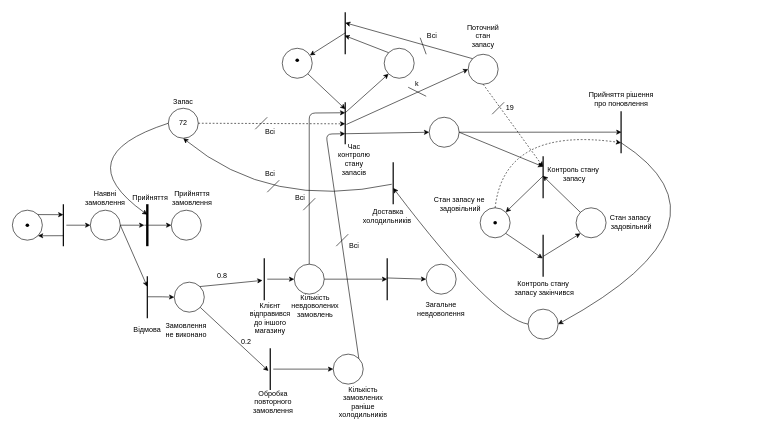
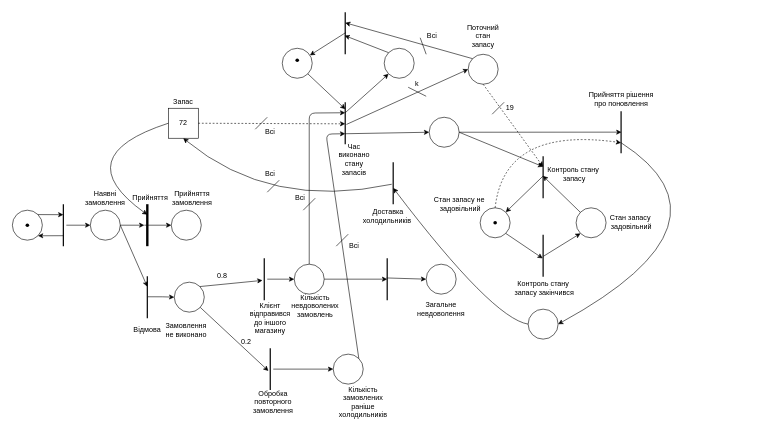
  <mxCell id="0" />
  <mxCell id="1" parent="0" />
  <mxCell id="2" value="" style="ellipse;whiteSpace=wrap;html=1;aspect=fixed;" parent="1" vertex="1"><mxGeometry x="20" y="350" width="50" height="50" as="geometry" /></mxCell>
  <mxCell id="3" value="" style="line;strokeWidth=2;direction=south;html=1;" parent="1" vertex="1"><mxGeometry x="100" y="340" width="10" height="70" as="geometry" /></mxCell>
  <mxCell id="4" value="" style="endArrow=classic;html=1;exitX=1;exitY=0;exitDx=0;exitDy=0;entryX=0.25;entryY=0.5;entryDx=0;entryDy=0;entryPerimeter=0;" parent="1" source="2" target="3" edge="1"><mxGeometry width="50" height="50" relative="1" as="geometry"><mxPoint x="410" y="680" as="sourcePoint" /><mxPoint x="460" y="630" as="targetPoint" /></mxGeometry></mxCell>
  <mxCell id="5" value="" style="endArrow=classic;html=1;exitX=0.75;exitY=0.5;exitDx=0;exitDy=0;exitPerimeter=0;entryX=1;entryY=1;entryDx=0;entryDy=0;" parent="1" source="3" target="2" edge="1"><mxGeometry width="50" height="50" relative="1" as="geometry"><mxPoint x="410" y="680" as="sourcePoint" /><mxPoint x="460" y="630" as="targetPoint" /></mxGeometry></mxCell>
  <mxCell id="6" value="" style="ellipse;whiteSpace=wrap;html=1;aspect=fixed;" parent="1" vertex="1"><mxGeometry x="150" y="350" width="50" height="50" as="geometry" /></mxCell>
  <mxCell id="7" value="" style="ellipse;whiteSpace=wrap;html=1;aspect=fixed;" parent="1" vertex="1"><mxGeometry x="285" y="350" width="50" height="50" as="geometry" /></mxCell>
  <mxCell id="8" value="" style="line;strokeWidth=4;direction=south;html=1;" parent="1" vertex="1"><mxGeometry x="240" y="340" width="10" height="70" as="geometry" /></mxCell>
  <mxCell id="9" value="" style="edgeStyle=orthogonalEdgeStyle;rounded=0;orthogonalLoop=1;jettySize=auto;html=1;exitX=0.491;exitY=0.434;exitDx=0;exitDy=0;exitPerimeter=0;" parent="1" source="10" target="11" edge="1"><mxGeometry relative="1" as="geometry" /></mxCell>
  <mxCell id="10" value="" style="line;strokeWidth=2;direction=south;html=1;" parent="1" vertex="1"><mxGeometry x="240" y="460" width="10" height="70" as="geometry" /></mxCell>
  <mxCell id="11" value="" style="ellipse;whiteSpace=wrap;html=1;aspect=fixed;" parent="1" vertex="1"><mxGeometry x="290" y="470" width="50" height="50" as="geometry" /></mxCell>
  <mxCell id="12" value="" style="edgeStyle=orthogonalEdgeStyle;rounded=0;orthogonalLoop=1;jettySize=auto;html=1;" parent="1" source="13" target="16" edge="1"><mxGeometry relative="1" as="geometry" /></mxCell>
  <mxCell id="13" value="" style="line;strokeWidth=2;direction=south;html=1;" parent="1" vertex="1"><mxGeometry x="435" y="430" width="10" height="70" as="geometry" /></mxCell>
  <mxCell id="14" value="" style="edgeStyle=orthogonalEdgeStyle;rounded=0;orthogonalLoop=1;jettySize=auto;html=1;" parent="1" source="15" target="17" edge="1"><mxGeometry relative="1" as="geometry" /></mxCell>
  <mxCell id="15" value="" style="line;strokeWidth=2;direction=south;html=1;" parent="1" vertex="1"><mxGeometry x="445" y="580" width="10" height="70" as="geometry" /></mxCell>
  <mxCell id="16" value="" style="ellipse;whiteSpace=wrap;html=1;aspect=fixed;" parent="1" vertex="1"><mxGeometry x="490" y="440" width="50" height="50" as="geometry" /></mxCell>
  <mxCell id="17" value="" style="ellipse;whiteSpace=wrap;html=1;aspect=fixed;" parent="1" vertex="1"><mxGeometry x="555" y="590" width="50" height="50" as="geometry" /></mxCell>
- <mxCell id="18" value="72" style="ellipse;whiteSpace=wrap;html=1;aspect=fixed;" parent="1" vertex="1"><mxGeometry x="280" y="180" width="50" height="50" as="geometry" /></mxCell>
+ <mxCell id="18" value="72" style="whiteSpace=wrap;html=1;aspect=fixed;rounded=0;" parent="1" vertex="1"><mxGeometry x="280" y="180" width="50" height="50" as="geometry" /></mxCell>
  <mxCell id="19" value="" style="endArrow=classic;html=1;entryX=0;entryY=0.5;entryDx=0;entryDy=0;" parent="1" source="3" target="6" edge="1"><mxGeometry width="50" height="50" relative="1" as="geometry"><mxPoint x="310" y="440" as="sourcePoint" /><mxPoint x="360" y="390" as="targetPoint" /></mxGeometry></mxCell>
  <mxCell id="20" value="" style="endArrow=classic;html=1;exitX=1;exitY=0.5;exitDx=0;exitDy=0;" parent="1" source="6" target="8" edge="1"><mxGeometry width="50" height="50" relative="1" as="geometry"><mxPoint x="310" y="440" as="sourcePoint" /><mxPoint x="360" y="390" as="targetPoint" /></mxGeometry></mxCell>
  <mxCell id="21" value="" style="endArrow=classic;html=1;entryX=0;entryY=0.5;entryDx=0;entryDy=0;" parent="1" target="7" edge="1"><mxGeometry width="50" height="50" relative="1" as="geometry"><mxPoint x="240" y="375" as="sourcePoint" /><mxPoint x="360" y="390" as="targetPoint" /></mxGeometry></mxCell>
  <mxCell id="22" value="" style="endArrow=classic;html=1;exitX=1;exitY=0.5;exitDx=0;exitDy=0;entryX=0.25;entryY=0.5;entryDx=0;entryDy=0;entryPerimeter=0;" parent="1" source="6" target="10" edge="1"><mxGeometry width="50" height="50" relative="1" as="geometry"><mxPoint x="310" y="440" as="sourcePoint" /><mxPoint x="360" y="390" as="targetPoint" /></mxGeometry></mxCell>
  <mxCell id="23" value="" style="endArrow=classic;html=1;entryX=0.543;entryY=0.8;entryDx=0;entryDy=0;entryPerimeter=0;" parent="1" source="11" target="15" edge="1"><mxGeometry width="50" height="50" relative="1" as="geometry"><mxPoint x="328" y="520" as="sourcePoint" /><mxPoint x="360" y="390" as="targetPoint" /></mxGeometry></mxCell>
  <mxCell id="24" value="" style="endArrow=classic;html=1;exitX=1;exitY=0;exitDx=0;exitDy=0;entryX=0.529;entryY=0.8;entryDx=0;entryDy=0;entryPerimeter=0;" parent="1" source="11" target="13" edge="1"><mxGeometry width="50" height="50" relative="1" as="geometry"><mxPoint x="310" y="440" as="sourcePoint" /><mxPoint x="360" y="390" as="targetPoint" /></mxGeometry></mxCell>
  <mxCell id="25" value="Наявні замовлення" style="text;html=1;strokeColor=none;fillColor=none;align=center;verticalAlign=middle;whiteSpace=wrap;rounded=0;" parent="1" vertex="1"><mxGeometry x="155" y="320" width="40" height="20" as="geometry" /></mxCell>
  <mxCell id="26" value="Прийняття" style="text;html=1;strokeColor=none;fillColor=none;align=center;verticalAlign=middle;whiteSpace=wrap;rounded=0;" parent="1" vertex="1"><mxGeometry x="230" y="320" width="40" height="20" as="geometry" /></mxCell>
  <mxCell id="27" value="Відмова" style="text;html=1;strokeColor=none;fillColor=none;align=center;verticalAlign=middle;whiteSpace=wrap;rounded=0;" parent="1" vertex="1"><mxGeometry x="225" y="540" width="40" height="20" as="geometry" /></mxCell>
  <mxCell id="28" value="Прийняття замовлення" style="text;html=1;strokeColor=none;fillColor=none;align=center;verticalAlign=middle;whiteSpace=wrap;rounded=0;" parent="1" vertex="1"><mxGeometry x="300" y="320" width="40" height="20" as="geometry" /></mxCell>
  <mxCell id="29" value="" style="ellipse;whiteSpace=wrap;html=1;aspect=fixed;" parent="1" vertex="1"><mxGeometry x="710" y="440" width="50" height="50" as="geometry" /></mxCell>
  <mxCell id="30" value="Замовлення не виконано" style="text;html=1;strokeColor=none;fillColor=none;align=center;verticalAlign=middle;whiteSpace=wrap;rounded=0;" parent="1" vertex="1"><mxGeometry x="290" y="540" width="40" height="20" as="geometry" /></mxCell>
  <mxCell id="31" value="0.8" style="text;html=1;strokeColor=none;fillColor=none;align=center;verticalAlign=middle;whiteSpace=wrap;rounded=0;" parent="1" vertex="1"><mxGeometry x="350" y="450" width="40" height="20" as="geometry" /></mxCell>
  <mxCell id="32" value="0.2" style="text;html=1;strokeColor=none;fillColor=none;align=center;verticalAlign=middle;whiteSpace=wrap;rounded=0;" parent="1" vertex="1"><mxGeometry x="390" y="560" width="40" height="20" as="geometry" /></mxCell>
  <mxCell id="33" value="Клієнт відправився до іншого магазину" style="text;html=1;strokeColor=none;fillColor=none;align=center;verticalAlign=middle;whiteSpace=wrap;rounded=0;" parent="1" vertex="1"><mxGeometry x="430" y="520" width="40" height="20" as="geometry" /></mxCell>
  <mxCell id="34" value="Обробка повторного замовлення" style="text;html=1;strokeColor=none;fillColor=none;align=center;verticalAlign=middle;whiteSpace=wrap;rounded=0;" parent="1" vertex="1"><mxGeometry x="435" y="660" width="40" height="20" as="geometry" /></mxCell>
  <mxCell id="35" value="Кількість замовлених раніше холодильників" style="text;html=1;strokeColor=none;fillColor=none;align=center;verticalAlign=middle;whiteSpace=wrap;rounded=0;" parent="1" vertex="1"><mxGeometry x="585" y="660" width="40" height="20" as="geometry" /></mxCell>
  <mxCell id="36" value="Кількість невдоволених замовлень" style="text;html=1;strokeColor=none;fillColor=none;align=center;verticalAlign=middle;whiteSpace=wrap;rounded=0;" parent="1" vertex="1"><mxGeometry x="505" y="500" width="40" height="20" as="geometry" /></mxCell>
  <mxCell id="37" value="Загальне невдоволення" style="text;html=1;strokeColor=none;fillColor=none;align=center;verticalAlign=middle;whiteSpace=wrap;rounded=0;" parent="1" vertex="1"><mxGeometry x="715" y="505" width="40" height="20" as="geometry" /></mxCell>
  <mxCell id="38" value="" style="line;strokeWidth=2;direction=south;html=1;" parent="1" vertex="1"><mxGeometry x="640" y="430" width="10" height="70" as="geometry" /></mxCell>
  <mxCell id="39" value="" style="endArrow=classic;html=1;exitX=1;exitY=0.5;exitDx=0;exitDy=0;entryX=0.5;entryY=0.5;entryDx=0;entryDy=0;entryPerimeter=0;" parent="1" source="16" target="38" edge="1"><mxGeometry width="50" height="50" relative="1" as="geometry"><mxPoint x="470" y="480" as="sourcePoint" /><mxPoint x="520" y="430" as="targetPoint" /></mxGeometry></mxCell>
  <mxCell id="40" value="" style="endArrow=classic;html=1;exitX=0.471;exitY=0.6;exitDx=0;exitDy=0;exitPerimeter=0;entryX=0;entryY=0.5;entryDx=0;entryDy=0;" parent="1" source="38" target="29" edge="1"><mxGeometry width="50" height="50" relative="1" as="geometry"><mxPoint x="470" y="480" as="sourcePoint" /><mxPoint x="520" y="430" as="targetPoint" /></mxGeometry></mxCell>
  <mxCell id="41" value="" style="line;strokeWidth=2;direction=south;html=1;" parent="1" vertex="1"><mxGeometry x="570" y="170" width="10" height="70" as="geometry" /></mxCell>
- <mxCell id="42" value="Час контролю стану запасів" style="text;html=1;strokeColor=none;fillColor=none;align=center;verticalAlign=middle;whiteSpace=wrap;rounded=0;" parent="1" vertex="1"><mxGeometry x="570" y="255" width="40" height="20" as="geometry" /></mxCell>
+ <mxCell id="42" value="Час виконано стану запасів" style="text;html=1;strokeColor=none;fillColor=none;align=center;verticalAlign=middle;whiteSpace=wrap;rounded=0;" parent="1" vertex="1"><mxGeometry x="570" y="255" width="40" height="20" as="geometry" /></mxCell>
  <mxCell id="43" value="" style="ellipse;whiteSpace=wrap;html=1;aspect=fixed;" parent="1" vertex="1"><mxGeometry x="780" y="90" width="50" height="50" as="geometry" /></mxCell>
  <mxCell id="44" value="Поточний стан запасу" style="text;html=1;strokeColor=none;fillColor=none;align=center;verticalAlign=middle;whiteSpace=wrap;rounded=0;" parent="1" vertex="1"><mxGeometry x="785" y="50" width="40" height="20" as="geometry" /></mxCell>
  <mxCell id="45" value="" style="line;strokeWidth=2;direction=south;html=1;" parent="1" vertex="1"><mxGeometry x="650" y="270" width="10" height="70" as="geometry" /></mxCell>
  <mxCell id="46" value="&amp;nbsp;Доставка холодильників" style="text;html=1;strokeColor=none;fillColor=none;align=center;verticalAlign=middle;whiteSpace=wrap;rounded=0;" parent="1" vertex="1"><mxGeometry x="625" y="350" width="40" height="20" as="geometry" /></mxCell>
  <mxCell id="47" value="" style="endArrow=classic;html=1;exitX=0.529;exitY=0.3;exitDx=0;exitDy=0;exitPerimeter=0;entryX=0;entryY=0.5;entryDx=0;entryDy=0;" parent="1" source="41" target="43" edge="1"><mxGeometry width="50" height="50" relative="1" as="geometry"><mxPoint x="560" y="380" as="sourcePoint" /><mxPoint x="610" y="330" as="targetPoint" /></mxGeometry></mxCell>
  <mxCell id="48" value="" style="endArrow=classic;html=1;exitX=0.5;exitY=0;exitDx=0;exitDy=0;entryX=0.25;entryY=0.5;entryDx=0;entryDy=0;entryPerimeter=0;" parent="1" source="16" target="41" edge="1"><mxGeometry width="50" height="50" relative="1" as="geometry"><mxPoint x="420" y="400" as="sourcePoint" /><mxPoint x="470" y="350" as="targetPoint" /><Array as="points"><mxPoint x="515" y="188" /></Array></mxGeometry></mxCell>
  <mxCell id="49" value="" style="endArrow=classic;html=1;exitX=1;exitY=0;exitDx=0;exitDy=0;entryX=0.75;entryY=0.5;entryDx=0;entryDy=0;entryPerimeter=0;" parent="1" source="17" target="41" edge="1"><mxGeometry width="50" height="50" relative="1" as="geometry"><mxPoint x="580" y="410" as="sourcePoint" /><mxPoint x="630" y="360" as="targetPoint" /><Array as="points"><mxPoint x="543" y="223" /></Array></mxGeometry></mxCell>
  <mxCell id="50" value="" style="endArrow=classic;html=1;exitX=1;exitY=0.5;exitDx=0;exitDy=0;entryX=0.514;entryY=0.5;entryDx=0;entryDy=0;entryPerimeter=0;dashed=1;" parent="1" source="18" target="41" edge="1"><mxGeometry width="50" height="50" relative="1" as="geometry"><mxPoint x="550" y="370" as="sourcePoint" /><mxPoint x="600" y="320" as="targetPoint" /></mxGeometry></mxCell>
  <mxCell id="51" value="" style="endArrow=none;html=1;" parent="1" edge="1"><mxGeometry width="50" height="50" relative="1" as="geometry"><mxPoint x="425" y="215" as="sourcePoint" /><mxPoint x="445" y="195" as="targetPoint" /></mxGeometry></mxCell>
  <mxCell id="52" value="" style="endArrow=none;html=1;" parent="1" edge="1"><mxGeometry width="50" height="50" relative="1" as="geometry"><mxPoint x="505" y="350" as="sourcePoint" /><mxPoint x="525" y="330" as="targetPoint" /></mxGeometry></mxCell>
  <mxCell id="53" value="" style="endArrow=none;html=1;" parent="1" edge="1"><mxGeometry width="50" height="50" relative="1" as="geometry"><mxPoint x="560" y="410" as="sourcePoint" /><mxPoint x="580" y="390" as="targetPoint" /></mxGeometry></mxCell>
  <mxCell id="54" value="Всі" style="text;html=1;strokeColor=none;fillColor=none;align=center;verticalAlign=middle;whiteSpace=wrap;rounded=0;" parent="1" vertex="1"><mxGeometry x="430" y="210" width="40" height="20" as="geometry" /></mxCell>
  <mxCell id="55" value="Всі" style="text;html=1;strokeColor=none;fillColor=none;align=center;verticalAlign=middle;whiteSpace=wrap;rounded=0;" parent="1" vertex="1"><mxGeometry x="480" y="320" width="40" height="20" as="geometry" /></mxCell>
  <mxCell id="56" value="Всі" style="text;html=1;strokeColor=none;fillColor=none;align=center;verticalAlign=middle;whiteSpace=wrap;rounded=0;" parent="1" vertex="1"><mxGeometry x="570" y="400" width="40" height="20" as="geometry" /></mxCell>
  <mxCell id="57" value="k" style="text;html=1;strokeColor=none;fillColor=none;align=center;verticalAlign=middle;whiteSpace=wrap;rounded=0;" parent="1" vertex="1"><mxGeometry x="675" y="130" width="40" height="20" as="geometry" /></mxCell>
  <mxCell id="58" value="" style="endArrow=none;html=1;" parent="1" edge="1"><mxGeometry width="50" height="50" relative="1" as="geometry"><mxPoint x="680" y="145" as="sourcePoint" /><mxPoint x="710" y="160" as="targetPoint" /></mxGeometry></mxCell>
  <mxCell id="59" value="" style="endArrow=none;html=1;" parent="1" edge="1"><mxGeometry width="50" height="50" relative="1" as="geometry"><mxPoint x="445" y="320" as="sourcePoint" /><mxPoint x="465" y="300" as="targetPoint" /></mxGeometry></mxCell>
  <mxCell id="60" value="Всі" style="text;html=1;strokeColor=none;fillColor=none;align=center;verticalAlign=middle;whiteSpace=wrap;rounded=0;" parent="1" vertex="1"><mxGeometry x="430" y="280" width="40" height="20" as="geometry" /></mxCell>
  <mxCell id="61" value="" style="line;strokeWidth=2;direction=south;html=1;" parent="1" vertex="1"><mxGeometry x="570" y="20" width="10" height="70" as="geometry" /></mxCell>
  <mxCell id="62" value="" style="ellipse;whiteSpace=wrap;html=1;aspect=fixed;" parent="1" vertex="1"><mxGeometry x="470" y="80" width="50" height="50" as="geometry" /></mxCell>
  <mxCell id="63" value="" style="ellipse;whiteSpace=wrap;html=1;aspect=fixed;" parent="1" vertex="1"><mxGeometry x="640" y="80" width="50" height="50" as="geometry" /></mxCell>
  <mxCell id="64" value="" style="endArrow=classic;html=1;entryX=0;entryY=1;entryDx=0;entryDy=0;exitX=0.25;exitY=0.5;exitDx=0;exitDy=0;exitPerimeter=0;" parent="1" source="41" target="63" edge="1"><mxGeometry width="50" height="50" relative="1" as="geometry"><mxPoint x="717.678" y="197.322" as="sourcePoint" /><mxPoint x="795" y="180" as="targetPoint" /></mxGeometry></mxCell>
  <mxCell id="65" value="" style="endArrow=classic;html=1;entryX=0.25;entryY=0.5;entryDx=0;entryDy=0;exitX=0;exitY=0;exitDx=0;exitDy=0;entryPerimeter=0;" parent="1" source="43" target="61" edge="1"><mxGeometry width="50" height="50" relative="1" as="geometry"><mxPoint x="585" y="222.5" as="sourcePoint" /><mxPoint x="685" y="100" as="targetPoint" /></mxGeometry></mxCell>
  <mxCell id="66" value="Всі" style="text;html=1;strokeColor=none;fillColor=none;align=center;verticalAlign=middle;whiteSpace=wrap;rounded=0;" parent="1" vertex="1"><mxGeometry x="700" y="50" width="40" height="20" as="geometry" /></mxCell>
  <mxCell id="67" value="" style="endArrow=none;html=1;" parent="1" edge="1"><mxGeometry width="50" height="50" relative="1" as="geometry"><mxPoint x="700" y="62.5" as="sourcePoint" /><mxPoint x="710" y="90" as="targetPoint" /></mxGeometry></mxCell>
  <mxCell id="68" value="" style="endArrow=classic;html=1;entryX=0.555;entryY=0.595;entryDx=0;entryDy=0;exitX=0;exitY=0;exitDx=0;exitDy=0;entryPerimeter=0;" parent="1" source="63" target="61" edge="1"><mxGeometry width="50" height="50" relative="1" as="geometry"><mxPoint x="585" y="222.5" as="sourcePoint" /><mxPoint x="685" y="100" as="targetPoint" /></mxGeometry></mxCell>
  <mxCell id="69" value="" style="endArrow=classic;html=1;exitX=0.482;exitY=0.394;exitDx=0;exitDy=0;exitPerimeter=0;" parent="1" source="61" target="62" edge="1"><mxGeometry width="50" height="50" relative="1" as="geometry"><mxPoint x="692.322" y="57.322" as="sourcePoint" /><mxPoint x="584.05" y="-1.15" as="targetPoint" /></mxGeometry></mxCell>
  <mxCell id="70" value="" style="endArrow=classic;html=1;exitX=1;exitY=1;exitDx=0;exitDy=0;entryX=0.165;entryY=0.482;entryDx=0;entryDy=0;entryPerimeter=0;" parent="1" source="62" target="41" edge="1"><mxGeometry width="50" height="50" relative="1" as="geometry"><mxPoint x="586.06" y="-6.26" as="sourcePoint" /><mxPoint x="508.128" y="67.785" as="targetPoint" /></mxGeometry></mxCell>
  <mxCell id="71" value="" style="shape=waypoint;sketch=0;size=6;pointerEvents=1;points=[];fillColor=none;resizable=0;rotatable=0;perimeter=centerPerimeter;snapToPoint=1;" parent="1" vertex="1"><mxGeometry x="475" y="80" width="40" height="40" as="geometry" /></mxCell>
  <mxCell id="72" value="" style="ellipse;whiteSpace=wrap;html=1;aspect=fixed;" parent="1" vertex="1"><mxGeometry x="715" y="195" width="50" height="50" as="geometry" /></mxCell>
  <mxCell id="73" value="" style="endArrow=classic;html=1;exitX=0.75;exitY=0.5;exitDx=0;exitDy=0;entryX=0;entryY=0.5;entryDx=0;entryDy=0;exitPerimeter=0;" parent="1" source="41" target="72" edge="1"><mxGeometry width="50" height="50" relative="1" as="geometry"><mxPoint x="462.678" y="92.678" as="sourcePoint" /><mxPoint x="585.18" y="191.55" as="targetPoint" /></mxGeometry></mxCell>
  <mxCell id="74" value="" style="line;strokeWidth=2;direction=south;html=1;" parent="1" vertex="1"><mxGeometry x="900" y="391" width="10" height="70" as="geometry" /></mxCell>
  <mxCell id="75" value="" style="line;strokeWidth=2;direction=south;html=1;" parent="1" vertex="1"><mxGeometry x="900" y="260" width="10" height="70" as="geometry" /></mxCell>
  <mxCell id="76" value="" style="endArrow=classic;html=1;exitX=1;exitY=0.5;exitDx=0;exitDy=0;entryX=0.25;entryY=0.5;entryDx=0;entryDy=0;entryPerimeter=0;" parent="1" source="72" target="75" edge="1"><mxGeometry width="50" height="50" relative="1" as="geometry"><mxPoint x="585" y="232.5" as="sourcePoint" /><mxPoint x="725" y="230" as="targetPoint" /></mxGeometry></mxCell>
  <mxCell id="77" value="" style="endArrow=classic;html=1;exitX=0.5;exitY=1;exitDx=0;exitDy=0;entryX=0.25;entryY=0.5;entryDx=0;entryDy=0;entryPerimeter=0;dashed=1;" parent="1" source="43" target="75" edge="1"><mxGeometry width="50" height="50" relative="1" as="geometry"><mxPoint x="340" y="215" as="sourcePoint" /><mxPoint x="585" y="215.98" as="targetPoint" /></mxGeometry></mxCell>
  <mxCell id="78" value="" style="endArrow=none;html=1;" parent="1" edge="1"><mxGeometry width="50" height="50" relative="1" as="geometry"><mxPoint x="820" y="190" as="sourcePoint" /><mxPoint x="840" y="170" as="targetPoint" /></mxGeometry></mxCell>
  <mxCell id="79" value="19" style="text;html=1;strokeColor=none;fillColor=none;align=center;verticalAlign=middle;whiteSpace=wrap;rounded=0;" parent="1" vertex="1"><mxGeometry x="830" y="170" width="40" height="20" as="geometry" /></mxCell>
  <mxCell id="80" value="" style="ellipse;whiteSpace=wrap;html=1;aspect=fixed;" parent="1" vertex="1"><mxGeometry x="800" y="346" width="50" height="50" as="geometry" /></mxCell>
  <mxCell id="81" value="" style="ellipse;whiteSpace=wrap;html=1;aspect=fixed;" parent="1" vertex="1"><mxGeometry x="960" y="346" width="50" height="50" as="geometry" /></mxCell>
  <mxCell id="82" value="" style="endArrow=classic;html=1;exitX=0.475;exitY=0.533;exitDx=0;exitDy=0;entryX=1;entryY=0;entryDx=0;entryDy=0;exitPerimeter=0;" parent="1" source="75" target="80" edge="1"><mxGeometry width="50" height="50" relative="1" as="geometry"><mxPoint x="775" y="230" as="sourcePoint" /><mxPoint x="915" y="287.5" as="targetPoint" /></mxGeometry></mxCell>
  <mxCell id="83" value="" style="shape=waypoint;sketch=0;size=6;pointerEvents=1;points=[];fillColor=none;resizable=0;rotatable=0;perimeter=centerPerimeter;snapToPoint=1;" parent="1" vertex="1"><mxGeometry x="805" y="351" width="40" height="40" as="geometry" /></mxCell>
  <mxCell id="84" value="" style="endArrow=classic;html=1;entryX=0.561;entryY=0.57;entryDx=0;entryDy=0;exitX=1;exitY=1;exitDx=0;exitDy=0;entryPerimeter=0;" parent="1" source="80" target="74" edge="1"><mxGeometry width="50" height="50" relative="1" as="geometry"><mxPoint x="853" y="390" as="sourcePoint" /><mxPoint x="852.678" y="363.322" as="targetPoint" /></mxGeometry></mxCell>
  <mxCell id="85" value="" style="endArrow=classic;html=1;entryX=0;entryY=1;entryDx=0;entryDy=0;exitX=0.512;exitY=0.454;exitDx=0;exitDy=0;exitPerimeter=0;" parent="1" source="74" target="81" edge="1"><mxGeometry width="50" height="50" relative="1" as="geometry"><mxPoint x="852.678" y="398.678" as="sourcePoint" /><mxPoint x="914.3" y="469.27" as="targetPoint" /></mxGeometry></mxCell>
  <mxCell id="86" value="" style="endArrow=classic;html=1;entryX=0.468;entryY=0.543;entryDx=0;entryDy=0;entryPerimeter=0;" parent="1" source="81" target="75" edge="1"><mxGeometry width="50" height="50" relative="1" as="geometry"><mxPoint x="915.46" y="465.84" as="sourcePoint" /><mxPoint x="940" y="290" as="targetPoint" /></mxGeometry></mxCell>
  <mxCell id="87" value="Контроль стану&lt;br&gt;&amp;nbsp;запасу" style="text;html=1;align=center;verticalAlign=middle;resizable=0;points=[];autosize=1;strokeColor=none;fillColor=none;" parent="1" vertex="1"><mxGeometry x="900" y="270" width="110" height="40" as="geometry" /></mxCell>
  <mxCell id="88" value="" style="line;strokeWidth=2;direction=south;html=1;" parent="1" vertex="1"><mxGeometry x="1020" y="185" width="30" height="70" as="geometry" /></mxCell>
  <mxCell id="89" value="" style="endArrow=classic;html=1;exitX=1;exitY=0.5;exitDx=0;exitDy=0;entryX=0.498;entryY=0.481;entryDx=0;entryDy=0;entryPerimeter=0;" parent="1" source="72" target="88" edge="1"><mxGeometry width="50" height="50" relative="1" as="geometry"><mxPoint x="775" y="230" as="sourcePoint" /><mxPoint x="915" y="287.5" as="targetPoint" /></mxGeometry></mxCell>
  <mxCell id="90" value="" style="curved=1;endArrow=classic;html=1;rounded=0;dashed=1;exitX=0.5;exitY=0;exitDx=0;exitDy=0;entryX=0.75;entryY=0.5;entryDx=0;entryDy=0;entryPerimeter=0;" parent="1" source="80" target="88" edge="1"><mxGeometry width="50" height="50" relative="1" as="geometry"><mxPoint x="810" y="230" as="sourcePoint" /><mxPoint x="860" y="180" as="targetPoint" /><Array as="points"><mxPoint x="840" y="210" /></Array></mxGeometry></mxCell>
  <mxCell id="91" value="Прийняття рішення &lt;br&gt;про поновлення" style="text;html=1;align=center;verticalAlign=middle;resizable=0;points=[];autosize=1;strokeColor=none;fillColor=none;" parent="1" vertex="1"><mxGeometry x="970" y="145" width="130" height="40" as="geometry" /></mxCell>
  <mxCell id="92" value="" style="curved=1;endArrow=classic;html=1;rounded=0;exitX=0;exitY=0.5;exitDx=0;exitDy=0;entryX=0.614;entryY=0.495;entryDx=0;entryDy=0;entryPerimeter=0;" parent="1" source="100" target="45" edge="1"><mxGeometry width="50" height="50" relative="1" as="geometry"><mxPoint x="1090" y="235" as="sourcePoint" /><mxPoint x="750" y="410" as="targetPoint" /><Array as="points"><mxPoint x="820" y="530" /></Array></mxGeometry></mxCell>
  <mxCell id="93" value="Стан запасу&lt;br&gt;&amp;nbsp;задовільний" style="text;html=1;align=center;verticalAlign=middle;resizable=0;points=[];autosize=1;strokeColor=none;fillColor=none;" parent="1" vertex="1"><mxGeometry x="1000" y="350" width="100" height="40" as="geometry" /></mxCell>
  <mxCell id="94" value="Стан запасу не&lt;br&gt;&amp;nbsp;задовільний" style="text;html=1;align=center;verticalAlign=middle;resizable=0;points=[];autosize=1;strokeColor=none;fillColor=none;" parent="1" vertex="1"><mxGeometry x="710" y="320" width="110" height="40" as="geometry" /></mxCell>
  <mxCell id="95" value="Контроль стану&lt;br&gt;&amp;nbsp;запасу закінчився" style="text;html=1;align=center;verticalAlign=middle;resizable=0;points=[];autosize=1;strokeColor=none;fillColor=none;" parent="1" vertex="1"><mxGeometry x="840" y="460" width="130" height="40" as="geometry" /></mxCell>
  <mxCell id="96" value="" style="curved=1;endArrow=classic;html=1;rounded=0;exitX=0.525;exitY=0.744;exitDx=0;exitDy=0;exitPerimeter=0;entryX=0.5;entryY=1;entryDx=0;entryDy=0;" parent="1" source="45" target="18" edge="1"><mxGeometry width="50" height="50" relative="1" as="geometry"><mxPoint x="520" y="350" as="sourcePoint" /><mxPoint x="570" y="300" as="targetPoint" /><Array as="points"><mxPoint x="450" y="350" /></Array></mxGeometry></mxCell>
  <mxCell id="97" value="" style="curved=1;endArrow=classic;html=1;rounded=0;exitX=0;exitY=0.5;exitDx=0;exitDy=0;entryX=0.25;entryY=0.5;entryDx=0;entryDy=0;entryPerimeter=0;" parent="1" source="18" target="8" edge="1"><mxGeometry width="50" height="50" relative="1" as="geometry"><mxPoint x="330" y="370" as="sourcePoint" /><mxPoint x="380" y="320" as="targetPoint" /><Array as="points"><mxPoint x="110" y="260" /></Array></mxGeometry></mxCell>
  <mxCell id="98" value="" style="shape=waypoint;sketch=0;size=6;pointerEvents=1;points=[];fillColor=none;resizable=0;rotatable=0;perimeter=centerPerimeter;snapToPoint=1;" parent="1" vertex="1"><mxGeometry x="25" y="355" width="40" height="40" as="geometry" /></mxCell>
  <mxCell id="99" value="Запас" style="text;html=1;strokeColor=none;fillColor=none;align=center;verticalAlign=middle;whiteSpace=wrap;rounded=0;" vertex="1" parent="1"><mxGeometry x="285" y="160" width="40" height="20" as="geometry" /></mxCell>
  <mxCell id="100" value="" style="ellipse;whiteSpace=wrap;html=1;aspect=fixed;" vertex="1" parent="1"><mxGeometry x="880" y="515" width="50" height="50" as="geometry" /></mxCell>
  <mxCell id="101" value="" style="curved=1;endArrow=classic;html=1;rounded=0;exitX=0.75;exitY=0.5;exitDx=0;exitDy=0;exitPerimeter=0;entryX=1;entryY=0.5;entryDx=0;entryDy=0;" edge="1" parent="1" source="88" target="100"><mxGeometry width="50" height="50" relative="1" as="geometry"><mxPoint x="1044.31" y="229.79" as="sourcePoint" /><mxPoint x="665.05" y="322.98" as="targetPoint" /><Array as="points"><mxPoint x="1240" y="370" /></Array></mxGeometry></mxCell>
